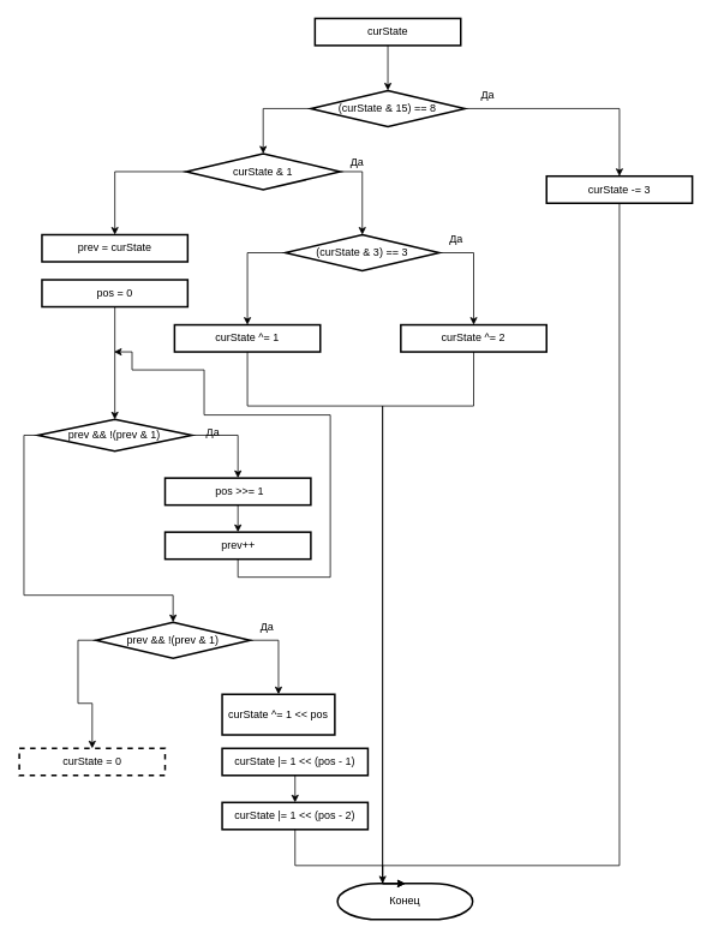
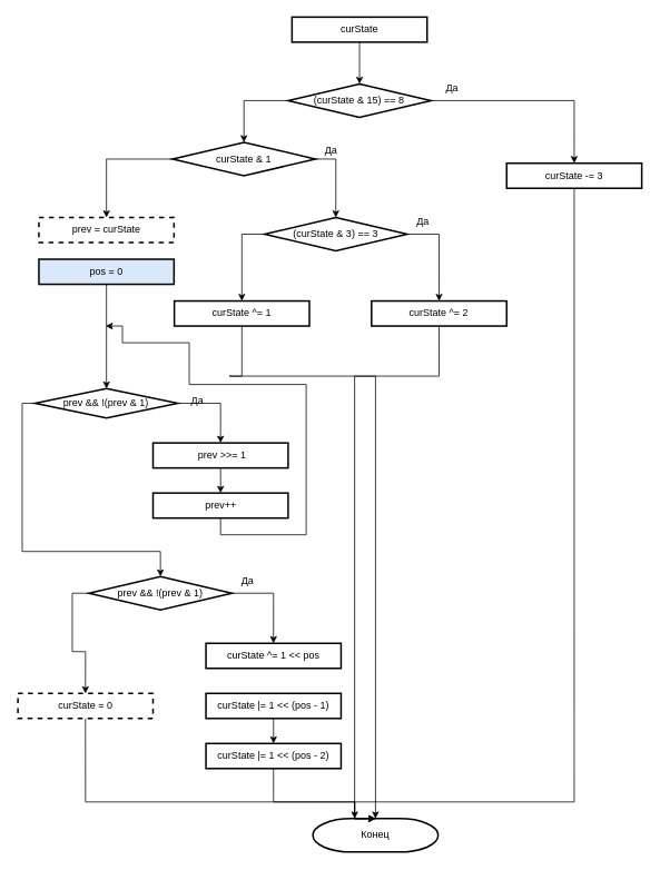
  <mxCell id="0" />
  <mxCell id="1" parent="0" />
  <mxCell id="2" style="edgeStyle=orthogonalEdgeStyle;rounded=0;orthogonalLoop=1;jettySize=auto;html=1;exitX=1;exitY=0.5;exitDx=0;exitDy=0;entryX=0.5;entryY=0;entryDx=0;entryDy=0;" parent="1" source="4" target="12" edge="1"><mxGeometry relative="1" as="geometry" /></mxCell>
  <mxCell id="3" style="edgeStyle=orthogonalEdgeStyle;rounded=0;orthogonalLoop=1;jettySize=auto;html=1;exitX=0;exitY=0.5;exitDx=0;exitDy=0;entryX=0.5;entryY=0;entryDx=0;entryDy=0;" parent="1" source="4" target="10" edge="1"><mxGeometry relative="1" as="geometry" /></mxCell>
  <mxCell id="4" value="(curState &amp;amp; 15) == 8" style="rhombus;whiteSpace=wrap;html=1;strokeWidth=2;" parent="1" vertex="1"><mxGeometry x="344.38" y="100" width="171" height="40" as="geometry" /></mxCell>
  <mxCell id="5" style="edgeStyle=orthogonalEdgeStyle;rounded=0;orthogonalLoop=1;jettySize=auto;html=1;exitX=0.5;exitY=1;exitDx=0;exitDy=0;entryX=0.5;entryY=0;entryDx=0;entryDy=0;" parent="1" source="6" target="4" edge="1"><mxGeometry relative="1" as="geometry" /></mxCell>
  <mxCell id="6" value="curState" style="rounded=0;whiteSpace=wrap;html=1;absoluteArcSize=1;arcSize=14;strokeWidth=2;" parent="1" vertex="1"><mxGeometry x="349" y="20" width="161.75" height="30" as="geometry" /></mxCell>
  <mxCell id="7" value="Конец" style="strokeWidth=2;html=1;shape=mxgraph.flowchart.terminator;whiteSpace=wrap;" parent="1" vertex="1"><mxGeometry x="374" y="980" width="150" height="40" as="geometry" /></mxCell>
  <mxCell id="8" style="edgeStyle=orthogonalEdgeStyle;rounded=0;orthogonalLoop=1;jettySize=auto;html=1;exitX=1;exitY=0.5;exitDx=0;exitDy=0;entryX=0.5;entryY=0;entryDx=0;entryDy=0;" parent="1" source="10" target="15" edge="1"><mxGeometry relative="1" as="geometry" /></mxCell>
  <mxCell id="9" style="edgeStyle=orthogonalEdgeStyle;rounded=0;orthogonalLoop=1;jettySize=auto;html=1;exitX=0;exitY=0.5;exitDx=0;exitDy=0;entryX=0.5;entryY=0;entryDx=0;entryDy=0;" parent="1" source="10" target="20" edge="1"><mxGeometry relative="1" as="geometry" /></mxCell>
  <mxCell id="10" value="curState &amp;amp; 1" style="rhombus;whiteSpace=wrap;html=1;strokeWidth=2;" parent="1" vertex="1"><mxGeometry x="206" y="170" width="171" height="40" as="geometry" /></mxCell>
  <mxCell id="11" style="edgeStyle=orthogonalEdgeStyle;rounded=0;orthogonalLoop=1;jettySize=auto;html=1;exitX=0.5;exitY=1;exitDx=0;exitDy=0;entryX=0.5;entryY=0;entryDx=0;entryDy=0;entryPerimeter=0;" parent="1" source="12" target="7" edge="1"><mxGeometry relative="1" as="geometry"><Array as="points"><mxPoint x="687" y="960" /><mxPoint x="424" y="960" /></Array></mxGeometry></mxCell>
  <mxCell id="12" value="curState -= 3" style="rounded=0;whiteSpace=wrap;html=1;absoluteArcSize=1;arcSize=14;strokeWidth=2;" parent="1" vertex="1"><mxGeometry x="606" y="195" width="161.75" height="30" as="geometry" /></mxCell>
  <mxCell id="13" style="edgeStyle=orthogonalEdgeStyle;rounded=0;orthogonalLoop=1;jettySize=auto;html=1;exitX=1;exitY=0.5;exitDx=0;exitDy=0;entryX=0.5;entryY=0;entryDx=0;entryDy=0;" parent="1" source="15" target="17" edge="1"><mxGeometry relative="1" as="geometry" /></mxCell>
  <mxCell id="14" style="edgeStyle=orthogonalEdgeStyle;rounded=0;orthogonalLoop=1;jettySize=auto;html=1;exitX=0;exitY=0.5;exitDx=0;exitDy=0;entryX=0.5;entryY=0;entryDx=0;entryDy=0;" parent="1" source="15" target="19" edge="1"><mxGeometry relative="1" as="geometry" /></mxCell>
  <mxCell id="15" value="(curState &amp;amp; 3) == 3" style="rhombus;whiteSpace=wrap;html=1;strokeWidth=2;" parent="1" vertex="1"><mxGeometry x="316" y="260" width="171" height="40" as="geometry" /></mxCell>
  <mxCell id="16" style="edgeStyle=orthogonalEdgeStyle;rounded=0;orthogonalLoop=1;jettySize=auto;html=1;exitX=0.5;exitY=1;exitDx=0;exitDy=0;" parent="1" source="17" target="7" edge="1"><mxGeometry relative="1" as="geometry"><Array as="points"><mxPoint x="525" y="450" /><mxPoint x="424" y="450" /></Array></mxGeometry></mxCell>
  <mxCell id="17" value="curState ^= 2" style="rounded=0;whiteSpace=wrap;html=1;absoluteArcSize=1;arcSize=14;strokeWidth=2;" parent="1" vertex="1"><mxGeometry x="444.25" y="360" width="161.75" height="30" as="geometry" /></mxCell>
  <mxCell id="18" style="edgeStyle=orthogonalEdgeStyle;rounded=0;orthogonalLoop=1;jettySize=auto;html=1;exitX=0.5;exitY=1;exitDx=0;exitDy=0;entryX=0.5;entryY=0;entryDx=0;entryDy=0;entryPerimeter=0;" parent="1" source="19" target="7" edge="1"><mxGeometry relative="1" as="geometry"><Array as="points"><mxPoint x="274" y="450" /><mxPoint x="424" y="450" /></Array></mxGeometry></mxCell>
- <mxCell id="19" value="curState ^= 1" style="rounded=0;whiteSpace=wrap;html=1;absoluteArcSize=1;arcSize=14;strokeWidth=2;" parent="1" vertex="1"><mxGeometry x="193.13" y="360" width="161.75" height="30" as="geometry" /></mxCell>
- <mxCell id="20" value="prev = curState" style="rounded=0;whiteSpace=wrap;html=1;absoluteArcSize=1;arcSize=14;strokeWidth=2;" parent="1" vertex="1"><mxGeometry x="46" y="260" width="161.75" height="30" as="geometry" /></mxCell>
+ <mxCell id="19" value="curState ^= 1" style="rounded=0;whiteSpace=wrap;html=1;absoluteArcSize=1;arcSize=14;strokeWidth=2;" parent="1" vertex="1"><mxGeometry x="208.13" y="360" width="161.75" height="30" as="geometry" /></mxCell>
+ <mxCell id="20" value="prev = curState" style="rounded=0;whiteSpace=wrap;html=1;absoluteArcSize=1;arcSize=14;strokeWidth=2;dashed=1;" parent="1" vertex="1"><mxGeometry x="46" y="260" width="161.75" height="30" as="geometry" /></mxCell>
  <mxCell id="21" style="edgeStyle=orthogonalEdgeStyle;rounded=0;orthogonalLoop=1;jettySize=auto;html=1;exitX=0.5;exitY=1;exitDx=0;exitDy=0;entryX=0.5;entryY=0;entryDx=0;entryDy=0;" parent="1" source="22" target="25" edge="1"><mxGeometry relative="1" as="geometry" /></mxCell>
- <mxCell id="22" value="pos = 0" style="rounded=0;whiteSpace=wrap;html=1;absoluteArcSize=1;arcSize=14;strokeWidth=2;" parent="1" vertex="1"><mxGeometry x="46" y="310" width="161.75" height="30" as="geometry" /></mxCell>
+ <mxCell id="22" value="pos = 0" style="rounded=0;whiteSpace=wrap;html=1;absoluteArcSize=1;arcSize=14;strokeWidth=2;fillColor=#dae8fc;" parent="1" vertex="1"><mxGeometry x="46" y="310" width="161.75" height="30" as="geometry" /></mxCell>
  <mxCell id="23" style="edgeStyle=orthogonalEdgeStyle;rounded=0;orthogonalLoop=1;jettySize=auto;html=1;exitX=1;exitY=0.5;exitDx=0;exitDy=0;" parent="1" source="25" target="27" edge="1"><mxGeometry relative="1" as="geometry" /></mxCell>
  <mxCell id="24" style="edgeStyle=orthogonalEdgeStyle;rounded=0;orthogonalLoop=1;jettySize=auto;html=1;exitX=0;exitY=0.5;exitDx=0;exitDy=0;entryX=0.5;entryY=0;entryDx=0;entryDy=0;" parent="1" source="25" target="33" edge="1"><mxGeometry relative="1" as="geometry"><Array as="points"><mxPoint x="26" y="483" /><mxPoint x="26" y="660" /><mxPoint x="192" y="660" /></Array></mxGeometry></mxCell>
  <mxCell id="25" value="prev &amp;amp;&amp;amp; !(prev &amp;amp; 1)" style="rhombus;whiteSpace=wrap;html=1;strokeWidth=2;" parent="1" vertex="1"><mxGeometry x="41.38" y="465" width="171" height="35" as="geometry" /></mxCell>
  <mxCell id="26" style="edgeStyle=orthogonalEdgeStyle;rounded=0;orthogonalLoop=1;jettySize=auto;html=1;exitX=0.5;exitY=1;exitDx=0;exitDy=0;entryX=0.5;entryY=0;entryDx=0;entryDy=0;" parent="1" source="27" target="29" edge="1"><mxGeometry relative="1" as="geometry" /></mxCell>
- <mxCell id="27" value="&amp;nbsp;pos &amp;gt;&amp;gt;= 1" style="rounded=0;whiteSpace=wrap;html=1;absoluteArcSize=1;arcSize=14;strokeWidth=2;" parent="1" vertex="1"><mxGeometry x="182.63" y="530" width="161.75" height="30" as="geometry" /></mxCell>
+ <mxCell id="27" value="&amp;nbsp;prev &amp;gt;&amp;gt;= 1" style="rounded=0;whiteSpace=wrap;html=1;absoluteArcSize=1;arcSize=14;strokeWidth=2;" parent="1" vertex="1"><mxGeometry x="182.63" y="530" width="161.75" height="30" as="geometry" /></mxCell>
  <mxCell id="28" style="edgeStyle=orthogonalEdgeStyle;rounded=0;orthogonalLoop=1;jettySize=auto;html=1;exitX=0.5;exitY=1;exitDx=0;exitDy=0;" parent="1" source="29" edge="1"><mxGeometry relative="1" as="geometry"><mxPoint x="126" y="390" as="targetPoint" /><Array as="points"><mxPoint x="263" y="640" /><mxPoint x="366" y="640" /><mxPoint x="366" y="460" /><mxPoint x="226" y="460" /><mxPoint x="226" y="410" /><mxPoint x="146" y="410" /><mxPoint x="146" y="390" /></Array></mxGeometry></mxCell>
  <mxCell id="29" value="prev++" style="rounded=0;whiteSpace=wrap;html=1;absoluteArcSize=1;arcSize=14;strokeWidth=2;" parent="1" vertex="1"><mxGeometry x="182.63" y="590" width="161.75" height="30" as="geometry" /></mxCell>
  <mxCell id="30" value="Да" style="text;html=1;strokeColor=none;fillColor=none;align=center;verticalAlign=middle;whiteSpace=wrap;rounded=0;" parent="1" vertex="1"><mxGeometry x="206" y="465" width="60" height="30" as="geometry" /></mxCell>
  <mxCell id="31" style="edgeStyle=orthogonalEdgeStyle;rounded=0;orthogonalLoop=1;jettySize=auto;html=1;exitX=0;exitY=0.5;exitDx=0;exitDy=0;entryX=0.5;entryY=0;entryDx=0;entryDy=0;" parent="1" source="33" target="40" edge="1"><mxGeometry relative="1" as="geometry" /></mxCell>
  <mxCell id="32" style="edgeStyle=orthogonalEdgeStyle;rounded=0;orthogonalLoop=1;jettySize=auto;html=1;exitX=1;exitY=0.5;exitDx=0;exitDy=0;entryX=0.5;entryY=0;entryDx=0;entryDy=0;" parent="1" source="33" target="38" edge="1"><mxGeometry relative="1" as="geometry" /></mxCell>
  <mxCell id="33" value="prev &amp;amp;&amp;amp; !(prev &amp;amp; 1)" style="rhombus;whiteSpace=wrap;html=1;strokeWidth=2;" parent="1" vertex="1"><mxGeometry x="106" y="690" width="171" height="40" as="geometry" /></mxCell>
  <mxCell id="34" style="edgeStyle=orthogonalEdgeStyle;rounded=0;orthogonalLoop=1;jettySize=auto;html=1;exitX=0.5;exitY=1;exitDx=0;exitDy=0;entryX=0.5;entryY=0;entryDx=0;entryDy=0;entryPerimeter=0;" parent="1" source="35" target="7" edge="1"><mxGeometry relative="1" as="geometry"><mxPoint x="327.294" y="960" as="targetPoint" /><Array as="points"><mxPoint x="327" y="960" /><mxPoint x="424" y="960" /></Array></mxGeometry></mxCell>
  <mxCell id="35" value="curState |= 1 &amp;lt;&amp;lt; (pos - 2)" style="rounded=0;whiteSpace=wrap;html=1;absoluteArcSize=1;arcSize=14;strokeWidth=2;" parent="1" vertex="1"><mxGeometry x="246" y="890" width="161.75" height="30" as="geometry" /></mxCell>
  <mxCell id="36" style="edgeStyle=orthogonalEdgeStyle;rounded=0;orthogonalLoop=1;jettySize=auto;html=1;exitX=0.5;exitY=1;exitDx=0;exitDy=0;entryX=0.5;entryY=0;entryDx=0;entryDy=0;" parent="1" source="37" target="35" edge="1"><mxGeometry relative="1" as="geometry" /></mxCell>
  <mxCell id="37" value="curState |= 1 &amp;lt;&amp;lt; (pos - 1)" style="rounded=0;whiteSpace=wrap;html=1;absoluteArcSize=1;arcSize=14;strokeWidth=2;" parent="1" vertex="1"><mxGeometry x="246" y="830" width="161.75" height="30" as="geometry" /></mxCell>
- <mxCell id="38" value="curState ^= 1 &amp;lt;&amp;lt; pos" style="rounded=0;whiteSpace=wrap;html=1;absoluteArcSize=1;arcSize=14;strokeWidth=2;" parent="1" vertex="1"><mxGeometry x="246" y="770" width="125" height="45" as="geometry" /></mxCell>
+ <mxCell id="38" value="curState ^= 1 &amp;lt;&amp;lt; pos" style="rounded=0;whiteSpace=wrap;html=1;absoluteArcSize=1;arcSize=14;strokeWidth=2;" parent="1" vertex="1"><mxGeometry x="246" y="770" width="161.75" height="30" as="geometry" /></mxCell>
+ <mxCell id="39" style="edgeStyle=orthogonalEdgeStyle;rounded=0;orthogonalLoop=1;jettySize=auto;html=1;exitX=0.5;exitY=1;exitDx=0;exitDy=0;entryX=0.5;entryY=0;entryDx=0;entryDy=0;entryPerimeter=0;" parent="1" source="40" target="7" edge="1"><mxGeometry relative="1" as="geometry"><Array as="points"><mxPoint x="102" y="960" /><mxPoint x="424" y="960" /></Array></mxGeometry></mxCell>
  <mxCell id="40" value="curState = 0" style="rounded=0;whiteSpace=wrap;html=1;absoluteArcSize=1;arcSize=14;strokeWidth=2;dashed=1;" parent="1" vertex="1"><mxGeometry x="20.88" y="830" width="161.75" height="30" as="geometry" /></mxCell>
  <mxCell id="41" value="Да" style="text;html=1;strokeColor=none;fillColor=none;align=center;verticalAlign=middle;whiteSpace=wrap;rounded=0;" parent="1" vertex="1"><mxGeometry x="266" y="680" width="60" height="30" as="geometry" /></mxCell>
  <mxCell id="42" value="Да" style="text;html=1;strokeColor=none;fillColor=none;align=center;verticalAlign=middle;whiteSpace=wrap;rounded=0;" parent="1" vertex="1"><mxGeometry x="366" y="165" width="60" height="30" as="geometry" /></mxCell>
  <mxCell id="43" value="Да" style="text;html=1;strokeColor=none;fillColor=none;align=center;verticalAlign=middle;whiteSpace=wrap;rounded=0;" parent="1" vertex="1"><mxGeometry x="476" y="250" width="60" height="30" as="geometry" /></mxCell>
  <mxCell id="44" value="Да" style="text;html=1;strokeColor=none;fillColor=none;align=center;verticalAlign=middle;whiteSpace=wrap;rounded=0;" parent="1" vertex="1"><mxGeometry x="510.75" y="90" width="60" height="30" as="geometry" /></mxCell>
